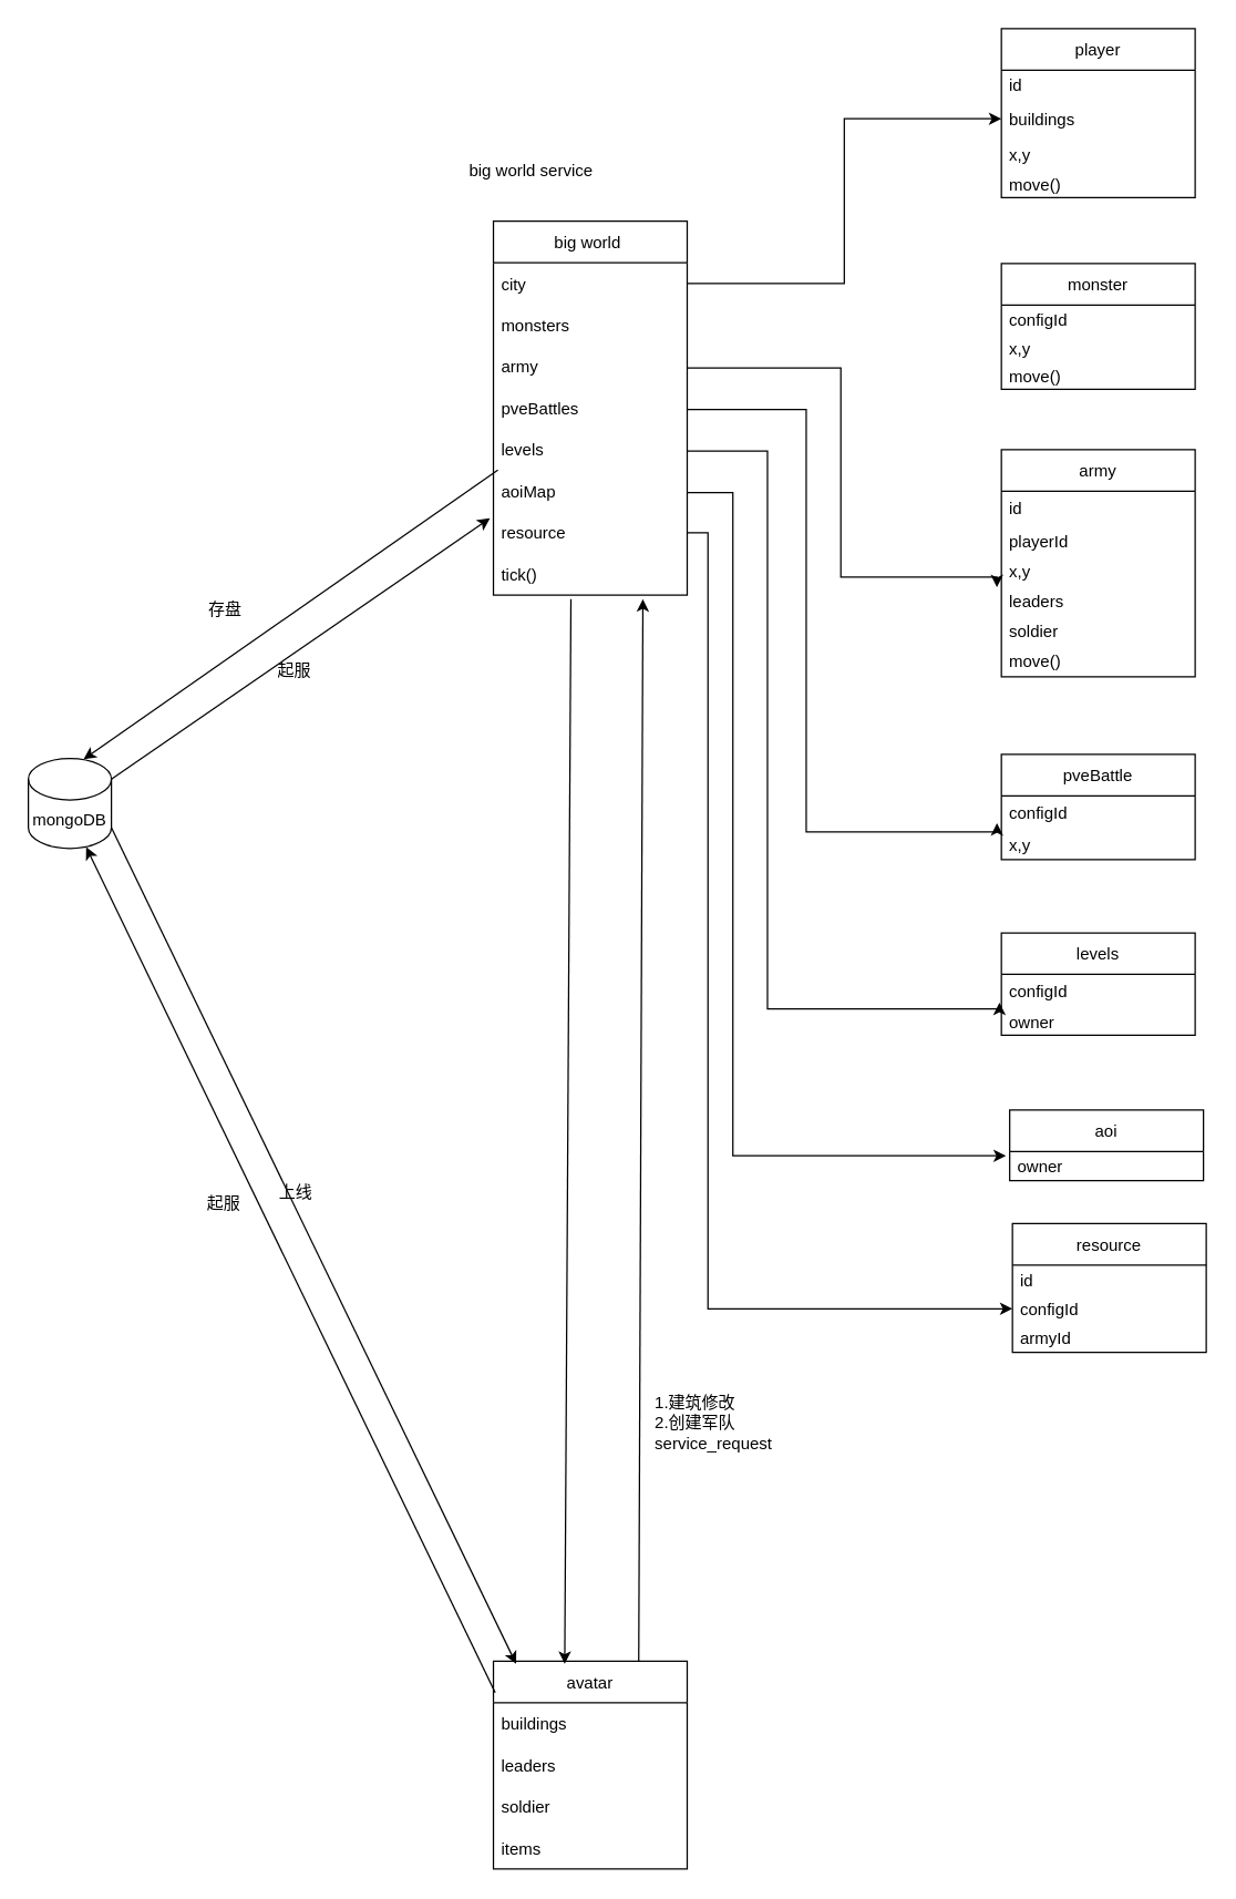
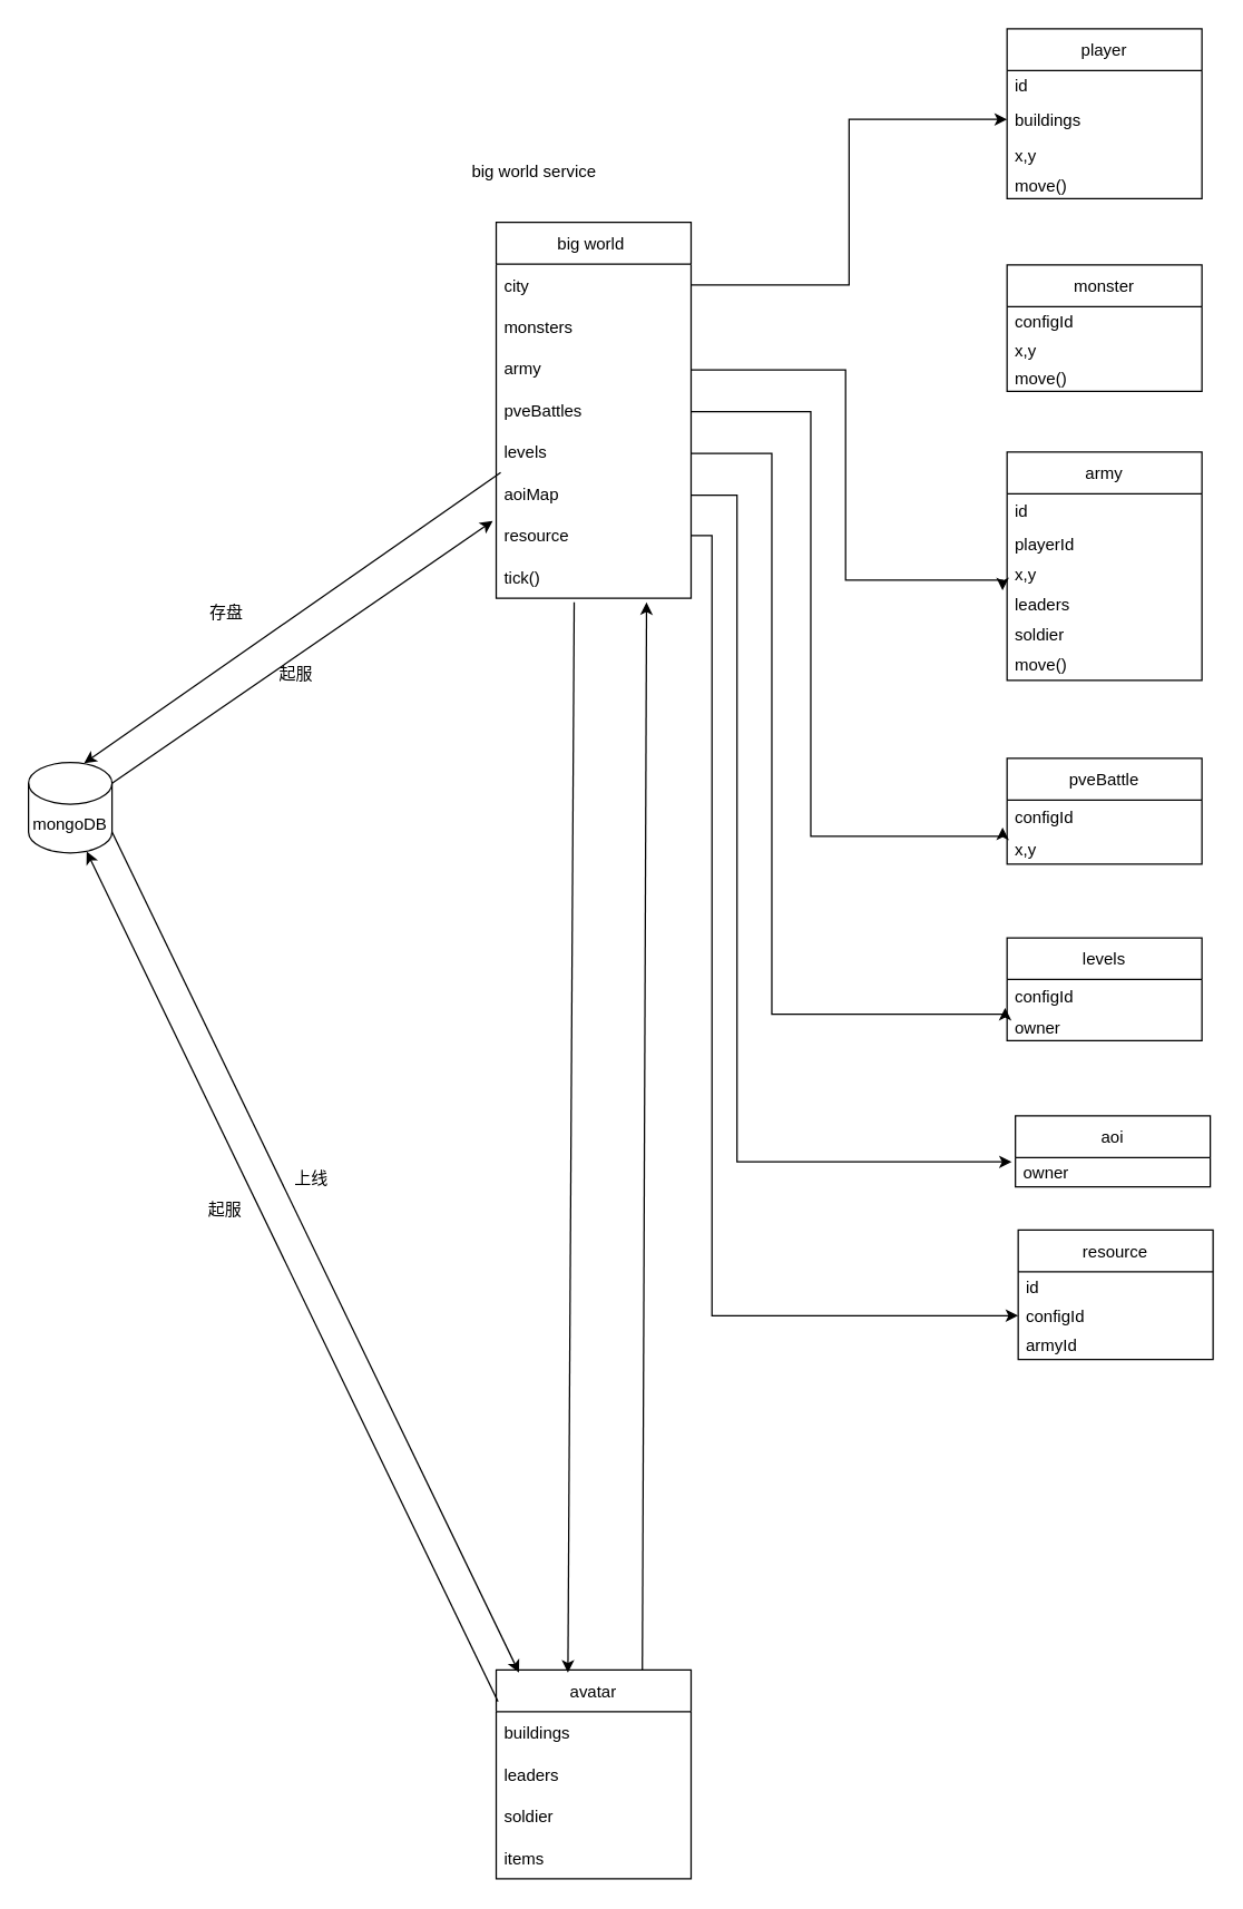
  <mxCell id="0" />
  <mxCell id="1" parent="0" />
  <mxCell id="2" value="big world " style="swimlane;fontStyle=0;childLayout=stackLayout;horizontal=1;startSize=30;horizontalStack=0;resizeParent=1;resizeParentMax=0;resizeLast=0;collapsible=1;marginBottom=0;" vertex="1" parent="1"><mxGeometry x="356" y="159" width="140" height="270" as="geometry"><mxRectangle x="180" y="310" width="80" height="30" as="alternateBounds" /></mxGeometry></mxCell>
  <mxCell id="3" value="city" style="text;strokeColor=none;fillColor=none;align=left;verticalAlign=middle;spacingLeft=4;spacingRight=4;overflow=hidden;points=[[0,0.5],[1,0.5]];portConstraint=eastwest;rotatable=0;" vertex="1" parent="2"><mxGeometry y="30" width="140" height="30" as="geometry" /></mxCell>
  <mxCell id="4" value="monsters" style="text;strokeColor=none;fillColor=none;align=left;verticalAlign=middle;spacingLeft=4;spacingRight=4;overflow=hidden;points=[[0,0.5],[1,0.5]];portConstraint=eastwest;rotatable=0;" vertex="1" parent="2"><mxGeometry y="60" width="140" height="30" as="geometry" /></mxCell>
  <mxCell id="5" value="army" style="text;strokeColor=none;fillColor=none;align=left;verticalAlign=middle;spacingLeft=4;spacingRight=4;overflow=hidden;points=[[0,0.5],[1,0.5]];portConstraint=eastwest;rotatable=0;" vertex="1" parent="2"><mxGeometry y="90" width="140" height="30" as="geometry" /></mxCell>
  <mxCell id="6" value="pveBattles" style="text;strokeColor=none;fillColor=none;align=left;verticalAlign=middle;spacingLeft=4;spacingRight=4;overflow=hidden;points=[[0,0.5],[1,0.5]];portConstraint=eastwest;rotatable=0;" vertex="1" parent="2"><mxGeometry y="120" width="140" height="30" as="geometry" /></mxCell>
  <mxCell id="7" value="levels" style="text;strokeColor=none;fillColor=none;align=left;verticalAlign=middle;spacingLeft=4;spacingRight=4;overflow=hidden;points=[[0,0.5],[1,0.5]];portConstraint=eastwest;rotatable=0;" vertex="1" parent="2"><mxGeometry y="150" width="140" height="30" as="geometry" /></mxCell>
  <mxCell id="8" value="aoiMap" style="text;strokeColor=none;fillColor=none;align=left;verticalAlign=middle;spacingLeft=4;spacingRight=4;overflow=hidden;points=[[0,0.5],[1,0.5]];portConstraint=eastwest;rotatable=0;" vertex="1" parent="2"><mxGeometry y="180" width="140" height="30" as="geometry" /></mxCell>
  <mxCell id="9" value="resource" style="text;strokeColor=none;fillColor=none;align=left;verticalAlign=middle;spacingLeft=4;spacingRight=4;overflow=hidden;points=[[0,0.5],[1,0.5]];portConstraint=eastwest;rotatable=0;" vertex="1" parent="2"><mxGeometry y="210" width="140" height="30" as="geometry" /></mxCell>
  <mxCell id="10" value="tick()" style="text;strokeColor=none;fillColor=none;align=left;verticalAlign=middle;spacingLeft=4;spacingRight=4;overflow=hidden;points=[[0,0.5],[1,0.5]];portConstraint=eastwest;rotatable=0;" vertex="1" parent="2"><mxGeometry y="240" width="140" height="30" as="geometry" /></mxCell>
  <mxCell id="11" value="player" style="swimlane;fontStyle=0;childLayout=stackLayout;horizontal=1;startSize=30;horizontalStack=0;resizeParent=1;resizeParentMax=0;resizeLast=0;collapsible=1;marginBottom=0;" vertex="1" parent="1"><mxGeometry x="723" y="20" width="140" height="122" as="geometry"><mxRectangle x="180" y="310" width="80" height="30" as="alternateBounds" /></mxGeometry></mxCell>
  <mxCell id="12" value="id" style="text;strokeColor=none;fillColor=none;align=left;verticalAlign=middle;spacingLeft=4;spacingRight=4;overflow=hidden;points=[[0,0.5],[1,0.5]];portConstraint=eastwest;rotatable=0;" vertex="1" parent="11"><mxGeometry y="30" width="140" height="20" as="geometry" /></mxCell>
  <mxCell id="13" value="buildings" style="text;strokeColor=none;fillColor=none;align=left;verticalAlign=middle;spacingLeft=4;spacingRight=4;overflow=hidden;points=[[0,0.5],[1,0.5]];portConstraint=eastwest;rotatable=0;" vertex="1" parent="11"><mxGeometry y="50" width="140" height="30" as="geometry" /></mxCell>
  <mxCell id="14" value="x,y" style="text;strokeColor=none;fillColor=none;align=left;verticalAlign=middle;spacingLeft=4;spacingRight=4;overflow=hidden;points=[[0,0.5],[1,0.5]];portConstraint=eastwest;rotatable=0;" vertex="1" parent="11"><mxGeometry y="80" width="140" height="22" as="geometry" /></mxCell>
  <mxCell id="15" value="move()" style="text;strokeColor=none;fillColor=none;align=left;verticalAlign=middle;spacingLeft=4;spacingRight=4;overflow=hidden;points=[[0,0.5],[1,0.5]];portConstraint=eastwest;rotatable=0;" vertex="1" parent="11"><mxGeometry y="102" width="140" height="20" as="geometry" /></mxCell>
  <mxCell id="16" value="monster" style="swimlane;fontStyle=0;childLayout=stackLayout;horizontal=1;startSize=30;horizontalStack=0;resizeParent=1;resizeParentMax=0;resizeLast=0;collapsible=1;marginBottom=0;" vertex="1" parent="1"><mxGeometry x="723" y="189.5" width="140" height="91" as="geometry"><mxRectangle x="180" y="310" width="80" height="30" as="alternateBounds" /></mxGeometry></mxCell>
  <mxCell id="17" value="configId" style="text;strokeColor=none;fillColor=none;align=left;verticalAlign=middle;spacingLeft=4;spacingRight=4;overflow=hidden;points=[[0,0.5],[1,0.5]];portConstraint=eastwest;rotatable=0;" vertex="1" parent="16"><mxGeometry y="30" width="140" height="21" as="geometry" /></mxCell>
  <mxCell id="18" value="x,y" style="text;strokeColor=none;fillColor=none;align=left;verticalAlign=middle;spacingLeft=4;spacingRight=4;overflow=hidden;points=[[0,0.5],[1,0.5]];portConstraint=eastwest;rotatable=0;" vertex="1" parent="16"><mxGeometry y="51" width="140" height="20" as="geometry" /></mxCell>
  <mxCell id="19" value="move()" style="text;strokeColor=none;fillColor=none;align=left;verticalAlign=middle;spacingLeft=4;spacingRight=4;overflow=hidden;points=[[0,0.5],[1,0.5]];portConstraint=eastwest;rotatable=0;" vertex="1" parent="16"><mxGeometry y="71" width="140" height="20" as="geometry" /></mxCell>
  <mxCell id="20" value="army" style="swimlane;fontStyle=0;childLayout=stackLayout;horizontal=1;startSize=30;horizontalStack=0;resizeParent=1;resizeParentMax=0;resizeLast=0;collapsible=1;marginBottom=0;" vertex="1" parent="1"><mxGeometry x="723" y="324" width="140" height="164" as="geometry"><mxRectangle x="180" y="310" width="80" height="30" as="alternateBounds" /></mxGeometry></mxCell>
  <mxCell id="21" value="id" style="text;strokeColor=none;fillColor=none;align=left;verticalAlign=middle;spacingLeft=4;spacingRight=4;overflow=hidden;points=[[0,0.5],[1,0.5]];portConstraint=eastwest;rotatable=0;" vertex="1" parent="20"><mxGeometry y="30" width="140" height="24" as="geometry" /></mxCell>
  <mxCell id="22" value="playerId" style="text;strokeColor=none;fillColor=none;align=left;verticalAlign=middle;spacingLeft=4;spacingRight=4;overflow=hidden;points=[[0,0.5],[1,0.5]];portConstraint=eastwest;rotatable=0;" vertex="1" parent="20"><mxGeometry y="54" width="140" height="24" as="geometry" /></mxCell>
  <mxCell id="23" value="x,y" style="text;strokeColor=none;fillColor=none;align=left;verticalAlign=middle;spacingLeft=4;spacingRight=4;overflow=hidden;points=[[0,0.5],[1,0.5]];portConstraint=eastwest;rotatable=0;" vertex="1" parent="20"><mxGeometry y="78" width="140" height="20" as="geometry" /></mxCell>
  <mxCell id="24" value="leaders" style="text;strokeColor=none;fillColor=none;align=left;verticalAlign=middle;spacingLeft=4;spacingRight=4;overflow=hidden;points=[[0,0.5],[1,0.5]];portConstraint=eastwest;rotatable=0;" vertex="1" parent="20"><mxGeometry y="98" width="140" height="23" as="geometry" /></mxCell>
  <mxCell id="25" value="soldier" style="text;strokeColor=none;fillColor=none;align=left;verticalAlign=middle;spacingLeft=4;spacingRight=4;overflow=hidden;points=[[0,0.5],[1,0.5]];portConstraint=eastwest;rotatable=0;" vertex="1" parent="20"><mxGeometry y="121" width="140" height="20" as="geometry" /></mxCell>
  <mxCell id="26" value="move()" style="text;strokeColor=none;fillColor=none;align=left;verticalAlign=middle;spacingLeft=4;spacingRight=4;overflow=hidden;points=[[0,0.5],[1,0.5]];portConstraint=eastwest;rotatable=0;" vertex="1" parent="20"><mxGeometry y="141" width="140" height="23" as="geometry" /></mxCell>
  <mxCell id="27" style="edgeStyle=orthogonalEdgeStyle;rounded=0;orthogonalLoop=1;jettySize=auto;html=1;entryX=0;entryY=0.5;entryDx=0;entryDy=0;exitX=1;exitY=0.5;exitDx=0;exitDy=0;" edge="1" parent="1" source="3" target="13"><mxGeometry relative="1" as="geometry" /></mxCell>
  <mxCell id="28" style="edgeStyle=orthogonalEdgeStyle;rounded=0;orthogonalLoop=1;jettySize=auto;html=1;entryX=-0.023;entryY=0.06;entryDx=0;entryDy=0;entryPerimeter=0;" edge="1" parent="1" source="5" target="24"><mxGeometry relative="1" as="geometry"><Array as="points"><mxPoint x="607" y="265" /><mxPoint x="607" y="416" /></Array></mxGeometry></mxCell>
  <mxCell id="29" value="pveBattle" style="swimlane;fontStyle=0;childLayout=stackLayout;horizontal=1;startSize=30;horizontalStack=0;resizeParent=1;resizeParentMax=0;resizeLast=0;collapsible=1;marginBottom=0;" vertex="1" parent="1"><mxGeometry x="723" y="544" width="140" height="76" as="geometry"><mxRectangle x="180" y="310" width="80" height="30" as="alternateBounds" /></mxGeometry></mxCell>
  <mxCell id="30" value="configId" style="text;strokeColor=none;fillColor=none;align=left;verticalAlign=middle;spacingLeft=4;spacingRight=4;overflow=hidden;points=[[0,0.5],[1,0.5]];portConstraint=eastwest;rotatable=0;" vertex="1" parent="29"><mxGeometry y="30" width="140" height="24" as="geometry" /></mxCell>
  <mxCell id="31" value="x,y" style="text;strokeColor=none;fillColor=none;align=left;verticalAlign=middle;spacingLeft=4;spacingRight=4;overflow=hidden;points=[[0,0.5],[1,0.5]];portConstraint=eastwest;rotatable=0;" vertex="1" parent="29"><mxGeometry y="54" width="140" height="22" as="geometry" /></mxCell>
  <mxCell id="32" style="edgeStyle=orthogonalEdgeStyle;rounded=0;orthogonalLoop=1;jettySize=auto;html=1;entryX=-0.023;entryY=0.82;entryDx=0;entryDy=0;entryPerimeter=0;" edge="1" parent="1" source="6" target="30"><mxGeometry relative="1" as="geometry"><Array as="points"><mxPoint x="582" y="295" /><mxPoint x="582" y="600" /><mxPoint x="720" y="600" /></Array></mxGeometry></mxCell>
  <mxCell id="33" value="levels" style="swimlane;fontStyle=0;childLayout=stackLayout;horizontal=1;startSize=30;horizontalStack=0;resizeParent=1;resizeParentMax=0;resizeLast=0;collapsible=1;marginBottom=0;" vertex="1" parent="1"><mxGeometry x="723" y="673" width="140" height="74" as="geometry"><mxRectangle x="180" y="310" width="80" height="30" as="alternateBounds" /></mxGeometry></mxCell>
  <mxCell id="34" value="configId" style="text;strokeColor=none;fillColor=none;align=left;verticalAlign=middle;spacingLeft=4;spacingRight=4;overflow=hidden;points=[[0,0.5],[1,0.5]];portConstraint=eastwest;rotatable=0;" vertex="1" parent="33"><mxGeometry y="30" width="140" height="24" as="geometry" /></mxCell>
  <mxCell id="35" value="owner" style="text;strokeColor=none;fillColor=none;align=left;verticalAlign=middle;spacingLeft=4;spacingRight=4;overflow=hidden;points=[[0,0.5],[1,0.5]];portConstraint=eastwest;rotatable=0;" vertex="1" parent="33"><mxGeometry y="54" width="140" height="20" as="geometry" /></mxCell>
  <mxCell id="36" style="edgeStyle=orthogonalEdgeStyle;rounded=0;orthogonalLoop=1;jettySize=auto;html=1;entryX=-0.01;entryY=0.847;entryDx=0;entryDy=0;entryPerimeter=0;" edge="1" parent="1" source="7" target="34"><mxGeometry relative="1" as="geometry"><Array as="points"><mxPoint x="554" y="325" /><mxPoint x="554" y="728" /></Array></mxGeometry></mxCell>
  <mxCell id="37" value="aoi" style="swimlane;fontStyle=0;childLayout=stackLayout;horizontal=1;startSize=30;horizontalStack=0;resizeParent=1;resizeParentMax=0;resizeLast=0;collapsible=1;marginBottom=0;" vertex="1" parent="1"><mxGeometry x="729" y="801" width="140" height="51" as="geometry"><mxRectangle x="180" y="310" width="80" height="30" as="alternateBounds" /></mxGeometry></mxCell>
  <mxCell id="38" value="owner" style="text;strokeColor=none;fillColor=none;align=left;verticalAlign=middle;spacingLeft=4;spacingRight=4;overflow=hidden;points=[[0,0.5],[1,0.5]];portConstraint=eastwest;rotatable=0;" vertex="1" parent="37"><mxGeometry y="30" width="140" height="21" as="geometry" /></mxCell>
  <mxCell id="39" style="edgeStyle=orthogonalEdgeStyle;rounded=0;orthogonalLoop=1;jettySize=auto;html=1;entryX=-0.019;entryY=0.143;entryDx=0;entryDy=0;entryPerimeter=0;" edge="1" parent="1" source="8" target="38"><mxGeometry relative="1" as="geometry"><Array as="points"><mxPoint x="529" y="355" /><mxPoint x="529" y="834" /></Array></mxGeometry></mxCell>
  <mxCell id="40" value="avatar" style="swimlane;fontStyle=0;childLayout=stackLayout;horizontal=1;startSize=30;horizontalStack=0;resizeParent=1;resizeParentMax=0;resizeLast=0;collapsible=1;marginBottom=0;" vertex="1" parent="1"><mxGeometry x="356" y="1199" width="140" height="150" as="geometry"><mxRectangle x="180" y="310" width="80" height="30" as="alternateBounds" /></mxGeometry></mxCell>
  <mxCell id="41" value="buildings" style="text;strokeColor=none;fillColor=none;align=left;verticalAlign=middle;spacingLeft=4;spacingRight=4;overflow=hidden;points=[[0,0.5],[1,0.5]];portConstraint=eastwest;rotatable=0;" vertex="1" parent="40"><mxGeometry y="30" width="140" height="30" as="geometry" /></mxCell>
  <mxCell id="42" value="leaders" style="text;strokeColor=none;fillColor=none;align=left;verticalAlign=middle;spacingLeft=4;spacingRight=4;overflow=hidden;points=[[0,0.5],[1,0.5]];portConstraint=eastwest;rotatable=0;" vertex="1" parent="40"><mxGeometry y="60" width="140" height="30" as="geometry" /></mxCell>
  <mxCell id="43" value="soldier" style="text;strokeColor=none;fillColor=none;align=left;verticalAlign=middle;spacingLeft=4;spacingRight=4;overflow=hidden;points=[[0,0.5],[1,0.5]];portConstraint=eastwest;rotatable=0;" vertex="1" parent="40"><mxGeometry y="90" width="140" height="30" as="geometry" /></mxCell>
  <mxCell id="44" value="items" style="text;strokeColor=none;fillColor=none;align=left;verticalAlign=middle;spacingLeft=4;spacingRight=4;overflow=hidden;points=[[0,0.5],[1,0.5]];portConstraint=eastwest;rotatable=0;" vertex="1" parent="40"><mxGeometry y="120" width="140" height="30" as="geometry" /></mxCell>
  <mxCell id="45" value="mongoDB" style="shape=cylinder3;whiteSpace=wrap;html=1;boundedLbl=1;backgroundOutline=1;size=15;" vertex="1" parent="1"><mxGeometry x="20" y="547" width="60" height="65" as="geometry" /></mxCell>
  <mxCell id="46" value="" style="endArrow=classic;html=1;rounded=0;exitX=0.75;exitY=0;exitDx=0;exitDy=0;" edge="1" parent="1" source="40"><mxGeometry width="50" height="50" relative="1" as="geometry"><mxPoint x="154" y="988" as="sourcePoint" /><mxPoint x="464" y="432" as="targetPoint" /></mxGeometry></mxCell>
- <mxCell id="47" value="1.建筑修改&lt;br&gt;2.创建军队&lt;br&gt;service_request" style="text;html=1;align=left;verticalAlign=middle;resizable=0;points=[];autosize=1;strokeColor=none;fillColor=none;" vertex="1" parent="1"><mxGeometry x="471" y="1004" width="95" height="46" as="geometry" /></mxCell>
  <mxCell id="48" value="" style="endArrow=classic;html=1;rounded=0;entryX=0.368;entryY=0.013;entryDx=0;entryDy=0;entryPerimeter=0;" edge="1" parent="1" target="40"><mxGeometry width="50" height="50" relative="1" as="geometry"><mxPoint x="412" y="432" as="sourcePoint" /><mxPoint x="204" y="703" as="targetPoint" /></mxGeometry></mxCell>
  <mxCell id="49" value="resource" style="swimlane;fontStyle=0;childLayout=stackLayout;horizontal=1;startSize=30;horizontalStack=0;resizeParent=1;resizeParentMax=0;resizeLast=0;collapsible=1;marginBottom=0;" vertex="1" parent="1"><mxGeometry x="731" y="883" width="140" height="93" as="geometry"><mxRectangle x="180" y="310" width="80" height="30" as="alternateBounds" /></mxGeometry></mxCell>
  <mxCell id="50" value="id" style="text;strokeColor=none;fillColor=none;align=left;verticalAlign=middle;spacingLeft=4;spacingRight=4;overflow=hidden;points=[[0,0.5],[1,0.5]];portConstraint=eastwest;rotatable=0;" vertex="1" parent="49"><mxGeometry y="30" width="140" height="21" as="geometry" /></mxCell>
  <mxCell id="51" value="configId" style="text;strokeColor=none;fillColor=none;align=left;verticalAlign=middle;spacingLeft=4;spacingRight=4;overflow=hidden;points=[[0,0.5],[1,0.5]];portConstraint=eastwest;rotatable=0;" vertex="1" parent="49"><mxGeometry y="51" width="140" height="21" as="geometry" /></mxCell>
  <mxCell id="52" value="armyId" style="text;strokeColor=none;fillColor=none;align=left;verticalAlign=middle;spacingLeft=4;spacingRight=4;overflow=hidden;points=[[0,0.5],[1,0.5]];portConstraint=eastwest;rotatable=0;" vertex="1" parent="49"><mxGeometry y="72" width="140" height="21" as="geometry" /></mxCell>
  <mxCell id="53" style="edgeStyle=orthogonalEdgeStyle;rounded=0;orthogonalLoop=1;jettySize=auto;html=1;entryX=0;entryY=0.5;entryDx=0;entryDy=0;" edge="1" parent="1" source="9" target="51"><mxGeometry relative="1" as="geometry"><Array as="points"><mxPoint x="511" y="384" /><mxPoint x="511" y="945" /></Array></mxGeometry></mxCell>
  <mxCell id="54" value="big world service" style="text;html=1;align=center;verticalAlign=middle;resizable=0;points=[];autosize=1;strokeColor=none;fillColor=none;" vertex="1" parent="1"><mxGeometry x="333" y="114" width="99" height="18" as="geometry" /></mxCell>
  <mxCell id="55" value="" style="endArrow=classic;html=1;rounded=0;entryX=-0.018;entryY=0.153;entryDx=0;entryDy=0;entryPerimeter=0;exitX=1;exitY=0;exitDx=0;exitDy=15;exitPerimeter=0;" edge="1" parent="1" source="45" target="9"><mxGeometry width="50" height="50" relative="1" as="geometry"><mxPoint x="749" y="745" as="sourcePoint" /><mxPoint x="799" y="695" as="targetPoint" /></mxGeometry></mxCell>
  <mxCell id="56" value="" style="endArrow=classic;html=1;rounded=0;entryX=0.665;entryY=0.009;entryDx=0;entryDy=0;entryPerimeter=0;exitX=0.023;exitY=-0.008;exitDx=0;exitDy=0;exitPerimeter=0;" edge="1" parent="1" source="8" target="45"><mxGeometry width="50" height="50" relative="1" as="geometry"><mxPoint x="749" y="745" as="sourcePoint" /><mxPoint x="799" y="695" as="targetPoint" /></mxGeometry></mxCell>
  <mxCell id="57" value="存盘" style="text;html=1;align=center;verticalAlign=middle;resizable=0;points=[];autosize=1;strokeColor=none;fillColor=none;" vertex="1" parent="1"><mxGeometry x="145" y="431" width="34" height="18" as="geometry" /></mxCell>
  <mxCell id="58" value="起服" style="text;html=1;align=center;verticalAlign=middle;resizable=0;points=[];autosize=1;strokeColor=none;fillColor=none;" vertex="1" parent="1"><mxGeometry x="195" y="475" width="34" height="18" as="geometry" /></mxCell>
  <mxCell id="59" value="" style="endArrow=classic;html=1;rounded=0;entryX=0.117;entryY=0.013;entryDx=0;entryDy=0;entryPerimeter=0;exitX=1;exitY=1;exitDx=0;exitDy=-15;exitPerimeter=0;" edge="1" parent="1" source="45" target="40"><mxGeometry width="50" height="50" relative="1" as="geometry"><mxPoint x="94" y="866" as="sourcePoint" /><mxPoint x="144" y="816" as="targetPoint" /></mxGeometry></mxCell>
  <mxCell id="60" value="" style="endArrow=classic;html=1;rounded=0;entryX=0.696;entryY=0.985;entryDx=0;entryDy=0;entryPerimeter=0;exitX=0.009;exitY=0.151;exitDx=0;exitDy=0;exitPerimeter=0;" edge="1" parent="1" source="40" target="45"><mxGeometry width="50" height="50" relative="1" as="geometry"><mxPoint x="749" y="863" as="sourcePoint" /><mxPoint x="799" y="813" as="targetPoint" /></mxGeometry></mxCell>
- <mxCell id="61" value="上线" style="text;html=1;align=center;verticalAlign=middle;resizable=0;points=[];autosize=1;strokeColor=none;fillColor=none;" vertex="1" parent="1"><mxGeometry x="196" y="852" width="34" height="18" as="geometry" /></mxCell>
+ <mxCell id="61" value="上线" style="text;html=1;align=center;verticalAlign=middle;resizable=0;points=[];autosize=1;strokeColor=none;fillColor=none;" vertex="1" parent="1"><mxGeometry x="206" y="837" width="34" height="18" as="geometry" /></mxCell>
  <mxCell id="62" value="起服" style="text;html=1;align=center;verticalAlign=middle;resizable=0;points=[];autosize=1;strokeColor=none;fillColor=none;" vertex="1" parent="1"><mxGeometry x="144" y="860" width="34" height="18" as="geometry" /></mxCell>
